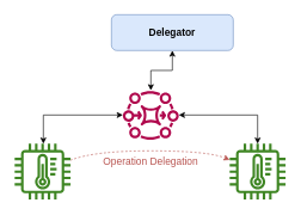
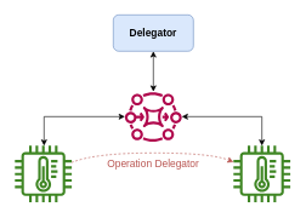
  <mxCell id="0" />
  <mxCell id="1" parent="0" />
  <mxCell id="2" value="" style="sketch=0;outlineConnect=0;fontColor=#232F3E;gradientColor=none;fillColor=#B0084D;strokeColor=none;dashed=0;verticalLabelPosition=bottom;verticalAlign=top;align=center;html=1;fontSize=12;fontStyle=0;aspect=fixed;pointerEvents=1;shape=mxgraph.aws4.mq_broker;" vertex="1" parent="1"><mxGeometry x="171" y="121" width="78" height="78" as="geometry" /></mxCell>
  <mxCell id="3" style="edgeStyle=orthogonalEdgeStyle;rounded=0;orthogonalLoop=1;jettySize=auto;html=1;startArrow=classic;startFill=1;" edge="1" parent="1" source="4" target="2"><mxGeometry relative="1" as="geometry"><Array as="points"><mxPoint x="60" y="160" /></Array></mxGeometry></mxCell>
  <mxCell id="4" value="" style="sketch=0;outlineConnect=0;fontColor=#232F3E;gradientColor=none;fillColor=#3F8624;strokeColor=none;dashed=0;verticalLabelPosition=bottom;verticalAlign=top;align=center;html=1;fontSize=12;fontStyle=0;aspect=fixed;pointerEvents=1;shape=mxgraph.aws4.iot_thing_temperature_sensor;" vertex="1" parent="1"><mxGeometry x="20" y="200" width="78" height="78" as="geometry" /></mxCell>
  <mxCell id="5" style="edgeStyle=orthogonalEdgeStyle;rounded=0;orthogonalLoop=1;jettySize=auto;html=1;startArrow=classic;startFill=1;" edge="1" parent="1" source="6" target="2"><mxGeometry relative="1" as="geometry"><Array as="points"><mxPoint x="359" y="160" /></Array></mxGeometry></mxCell>
  <mxCell id="6" value="" style="sketch=0;outlineConnect=0;fontColor=#232F3E;gradientColor=none;fillColor=#3F8624;strokeColor=none;dashed=0;verticalLabelPosition=bottom;verticalAlign=top;align=center;html=1;fontSize=12;fontStyle=0;aspect=fixed;pointerEvents=1;shape=mxgraph.aws4.iot_thing_temperature_sensor;" vertex="1" parent="1"><mxGeometry x="320" y="200" width="78" height="78" as="geometry" /></mxCell>
  <mxCell id="7" style="edgeStyle=orthogonalEdgeStyle;rounded=0;orthogonalLoop=1;jettySize=auto;html=1;fontSize=14;startArrow=classic;startFill=1;" edge="1" parent="1" source="8" target="2"><mxGeometry relative="1" as="geometry" /></mxCell>
- <mxCell id="8" value="&lt;b&gt;&lt;font style=&quot;font-size: 14px&quot;&gt;Delegator&lt;/font&gt;&lt;/b&gt;" style="rounded=1;whiteSpace=wrap;html=1;fillColor=#dae8fc;strokeColor=#6c8ebf;" vertex="1" parent="1"><mxGeometry x="155" y="20" width="170" height="50" as="geometry" /></mxCell>
+ <mxCell id="8" value="&lt;b&gt;&lt;font style=&quot;font-size: 14px&quot;&gt;Delegator&lt;/font&gt;&lt;/b&gt;" style="rounded=1;whiteSpace=wrap;html=1;fillColor=#dae8fc;strokeColor=#6c8ebf;" vertex="1" parent="1"><mxGeometry x="155" y="20" width="110" height="50" as="geometry" /></mxCell>
  <mxCell id="9" value="" style="curved=1;endArrow=classic;html=1;rounded=0;fontSize=14;dashed=1;fillColor=#f8cecc;strokeColor=#b85450;" edge="1" parent="1" source="4" target="6"><mxGeometry width="50" height="50" relative="1" as="geometry"><mxPoint x="140" y="270" as="sourcePoint" /><mxPoint x="190" y="220" as="targetPoint" /><Array as="points"><mxPoint x="130" y="210" /><mxPoint x="290" y="210" /></Array></mxGeometry></mxCell>
- <mxCell id="10" value="&lt;font color=&quot;#b85450&quot;&gt;Operation Delegation&lt;/font&gt;" style="text;html=1;strokeColor=none;fillColor=none;align=center;verticalAlign=middle;whiteSpace=wrap;rounded=0;fontSize=14;" vertex="1" parent="1"><mxGeometry x="100" y="210" width="220" height="30" as="geometry" /></mxCell>
+ <mxCell id="10" value="&lt;font color=&quot;#b85450&quot;&gt;Operation Delegator&lt;/font&gt;" style="text;html=1;strokeColor=none;fillColor=none;align=center;verticalAlign=middle;whiteSpace=wrap;rounded=0;fontSize=14;" vertex="1" parent="1"><mxGeometry x="100" y="210" width="220" height="30" as="geometry" /></mxCell>
